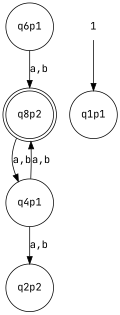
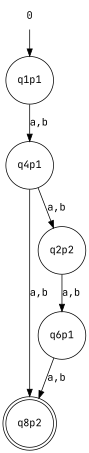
  digraph {
    fontname="JetBrains Mono"
    rankdir=TB
    node [fontname="JetBrains Mono" shape=circle]
    edge [fontname="JetBrains Mono"]
    n1 [label=q8p2 shape=doublecircle]
    q4p1
    q2p2
    n4 [label=q6p1]
-   0 [shape=none label=1]
+   0 [shape=none]
    q1p1
-   n1 -> q4p1 [label="a,b"]
+   q1p1 -> q4p1 [label="a,b"]
    q4p1 -> n1 [label="a,b"]
    q4p1 -> q2p2 [label="a,b"]
+   q2p2 -> n4 [label="a,b"]
    n4 -> n1 [label="a,b"]
    0 -> q1p1
  }
